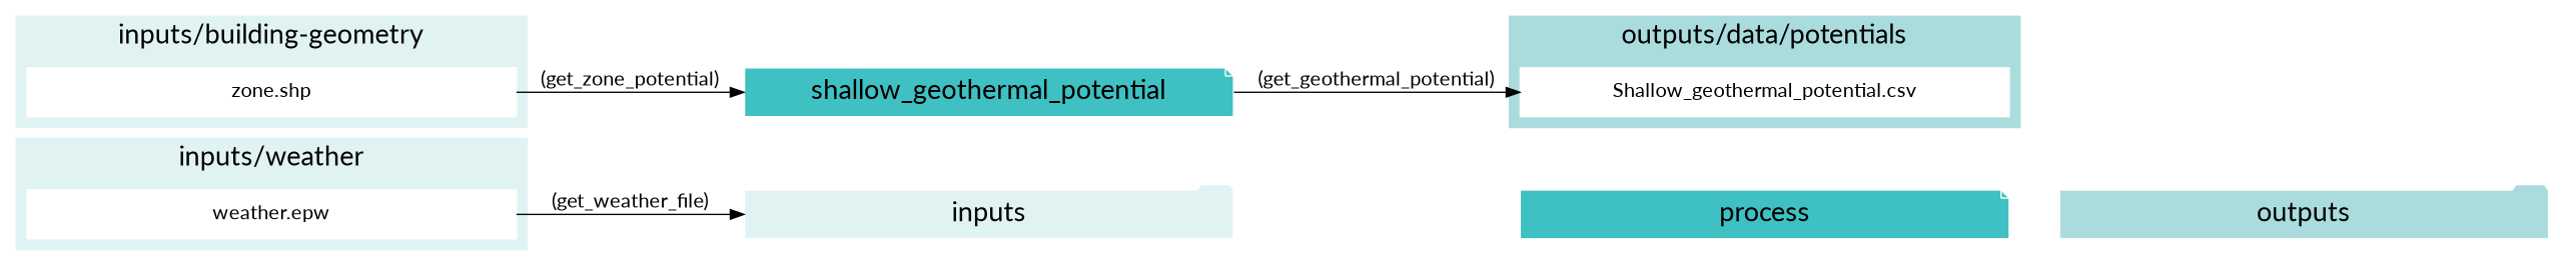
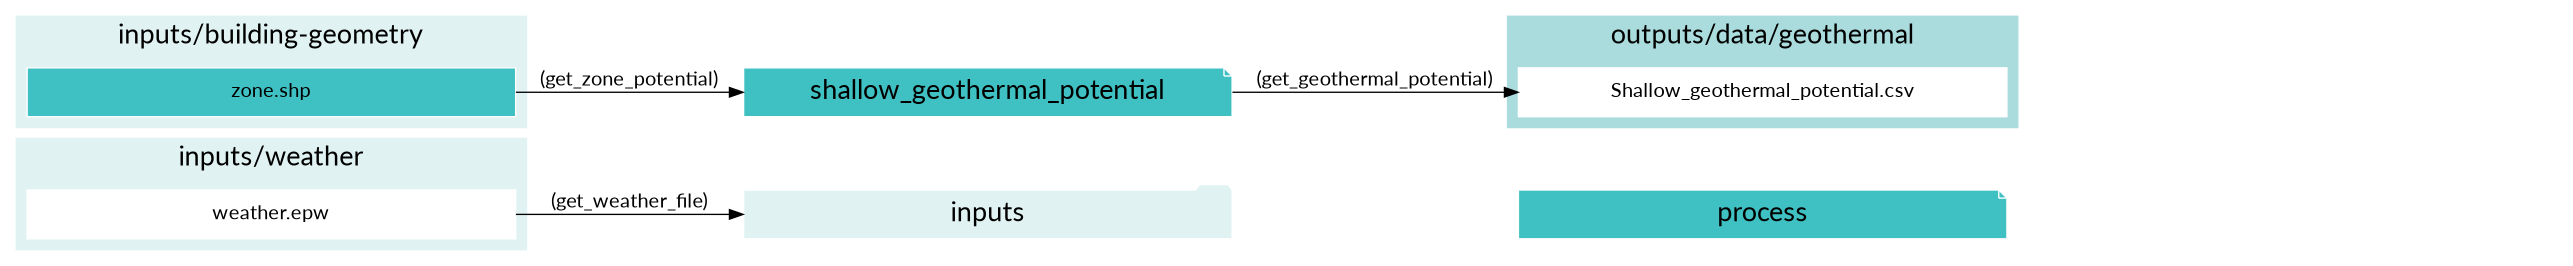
  digraph {
    fontname=Lato
    newrank=true
    rankdir=LR
    node [color=white fixedsize=true fontname=Lato fontsize=20 shape=box style=filled]
    edge [fontname=Lato fontsize=15]
    process [fillcolor="#3FC0C2" shape=note width=5]
-   outputs [fillcolor="#aadcdd" shape=folder width=5]
    inputs [fillcolor="#E1F2F2" shape=folder width=5]
    "weather.epw" [fontsize=15 width=5]
-   "zone.shp" [fontsize=15 width=5]
+   "zone.shp" [fontsize=15 width=5 fillcolor="#3FC0C2"]
    "Shallow_geothermal_potential.csv" [fontsize=15 width=5]
    shallow_geothermal_potential [fillcolor="#3FC0C2" shape=note width=5]
    subgraph cluster_1 {
      fontsize=25
      style=invis
      process
-     outputs
      inputs
    }
    subgraph cluster_2 {
      color="#E1F2F2"
      fontsize=20
      label="inputs/weather"
      rank=same
      style=filled
      "weather.epw"
    }
    subgraph cluster_3 {
      color="#E1F2F2"
      fontsize=20
      label="inputs/building-geometry"
      rank=same
      style=filled
      "zone.shp"
    }
    subgraph cluster_4 {
      color="#aadcdd"
      fontsize=20
-     label="outputs/data/potentials"
+     label="outputs/data/geothermal"
      rank=same
      style=filled
      "Shallow_geothermal_potential.csv"
    }
-   process -> outputs [style=invis]
    inputs -> process [style=invis]
    "weather.epw" -> inputs [label="(get_weather_file)"]
    "zone.shp" -> shallow_geothermal_potential [label="(get_zone_potential)"]
    shallow_geothermal_potential -> "Shallow_geothermal_potential.csv" [label="(get_geothermal_potential)"]
  }
